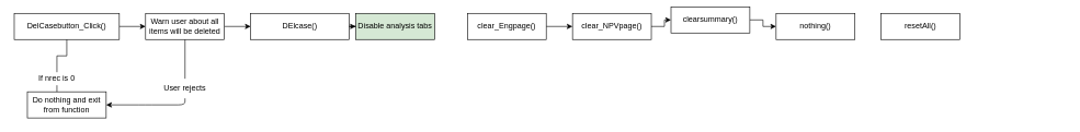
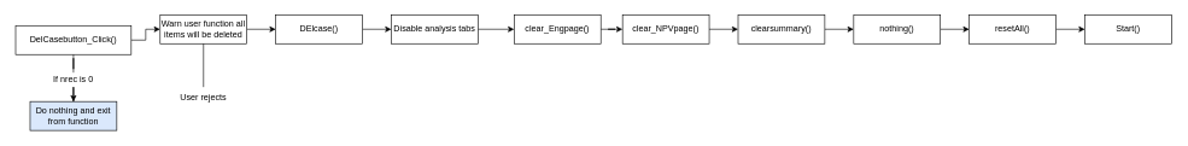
  <mxCell id="0" />
  <mxCell id="1" parent="0" />
  <mxCell id="2" style="edgeStyle=orthogonalEdgeStyle;rounded=0;orthogonalLoop=1;jettySize=auto;html=1;startArrow=none;" edge="1" parent="1" source="6" target="5"><mxGeometry relative="1" as="geometry" /></mxCell>
  <mxCell id="3" style="edgeStyle=orthogonalEdgeStyle;rounded=0;orthogonalLoop=1;jettySize=auto;html=1;entryX=0;entryY=0.5;entryDx=0;entryDy=0;" edge="1" parent="1" source="4" target="9"><mxGeometry relative="1" as="geometry" /></mxCell>
- <mxCell id="4" value="DelCasebutton_Click()" style="rounded=0;whiteSpace=wrap;html=1;" vertex="1" parent="1"><mxGeometry x="20" y="20" width="160" height="40" as="geometry" /></mxCell>
- <mxCell id="5" value="Do nothing and exit from function" style="rounded=0;whiteSpace=wrap;html=1;" vertex="1" parent="1"><mxGeometry x="40" y="140" width="120" height="40" as="geometry" /></mxCell>
- <mxCell id="6" value="If nrec is 0" style="text;html=1;strokeColor=none;fillColor=none;align=center;verticalAlign=middle;whiteSpace=wrap;rounded=0;" vertex="1" parent="1"><mxGeometry x="55" y="110" width="60" height="20" as="geometry" /></mxCell>
+ <mxCell id="4" value="DelCasebutton_Click()" style="rounded=0;whiteSpace=wrap;html=1;" vertex="1" parent="1"><mxGeometry x="20" y="35" width="160" height="40" as="geometry" /></mxCell>
+ <mxCell id="5" value="Do nothing and exit from function" style="rounded=0;whiteSpace=wrap;html=1;fillColor=#dae8fc;" vertex="1" parent="1"><mxGeometry x="40" y="140" width="120" height="40" as="geometry" /></mxCell>
+ <mxCell id="6" value="If nrec is 0" style="text;html=1;strokeColor=none;fillColor=none;align=center;verticalAlign=middle;whiteSpace=wrap;rounded=0;" vertex="1" parent="1"><mxGeometry x="70" y="100" width="60" height="20" as="geometry" /></mxCell>
  <mxCell id="7" value="" style="edgeStyle=orthogonalEdgeStyle;rounded=0;orthogonalLoop=1;jettySize=auto;html=1;endArrow=none;" edge="1" parent="1" source="4" target="6"><mxGeometry relative="1" as="geometry"><mxPoint x="100" y="60" as="sourcePoint" /><mxPoint x="100" y="150" as="targetPoint" /></mxGeometry></mxCell>
  <mxCell id="8" style="edgeStyle=orthogonalEdgeStyle;rounded=0;orthogonalLoop=1;jettySize=auto;html=1;entryX=0;entryY=0.5;entryDx=0;entryDy=0;" edge="1" parent="1" source="9" target="14"><mxGeometry relative="1" as="geometry" /></mxCell>
- <mxCell id="9" value="Warn user about all items will be deleted" style="rounded=0;whiteSpace=wrap;html=1;" vertex="1" parent="1"><mxGeometry x="220" y="20" width="120" height="40" as="geometry" /></mxCell>
- <mxCell id="10" value="" style="endArrow=classic;html=1;exitX=0.5;exitY=1;exitDx=0;exitDy=0;entryX=1;entryY=0.5;entryDx=0;entryDy=0;startArrow=none;" edge="1" parent="1" source="11" target="5"><mxGeometry width="50" height="50" relative="1" as="geometry"><mxPoint x="330" y="150" as="sourcePoint" /><mxPoint x="160" y="170" as="targetPoint" /><Array as="points"><mxPoint x="280" y="160" /><mxPoint x="220" y="160" /></Array></mxGeometry></mxCell>
+ <mxCell id="9" value="Warn user function all items will be deleted" style="rounded=0;whiteSpace=wrap;html=1;" vertex="1" parent="1"><mxGeometry x="220" y="20" width="120" height="40" as="geometry" /></mxCell>
  <mxCell id="11" value="User rejects" style="text;html=1;strokeColor=none;fillColor=none;align=center;verticalAlign=middle;whiteSpace=wrap;rounded=0;" vertex="1" parent="1"><mxGeometry x="245" y="120" width="70" height="30" as="geometry" /></mxCell>
  <mxCell id="12" value="" style="endArrow=none;html=1;exitX=0.5;exitY=1;exitDx=0;exitDy=0;entryX=0.5;entryY=0;entryDx=0;entryDy=0;" edge="1" parent="1" source="9" target="11"><mxGeometry width="50" height="50" relative="1" as="geometry"><mxPoint x="320" y="60" as="sourcePoint" /><mxPoint x="160" y="160" as="targetPoint" /><Array as="points" /></mxGeometry></mxCell>
  <mxCell id="13" style="edgeStyle=orthogonalEdgeStyle;rounded=0;orthogonalLoop=1;jettySize=auto;html=1;entryX=0;entryY=0.5;entryDx=0;entryDy=0;" edge="1" parent="1" source="14" target="16"><mxGeometry relative="1" as="geometry" /></mxCell>
- <mxCell id="14" value="DElcase()" style="rounded=0;whiteSpace=wrap;html=1;" vertex="1" parent="1"><mxGeometry x="380" y="20" width="150" height="40" as="geometry" /></mxCell>
- <mxCell id="16" value="Disable analysis tabs" style="rounded=0;whiteSpace=wrap;html=1;fillColor=#d5e8d4;" vertex="1" parent="1"><mxGeometry x="540" y="20" width="120" height="40" as="geometry" /></mxCell>
+ <mxCell id="14" value="DElcase()" style="rounded=0;whiteSpace=wrap;html=1;" vertex="1" parent="1"><mxGeometry x="380" y="20" width="120" height="40" as="geometry" /></mxCell>
+ <mxCell id="15" style="edgeStyle=orthogonalEdgeStyle;rounded=0;orthogonalLoop=1;jettySize=auto;html=1;" edge="1" parent="1" source="16" target="18"><mxGeometry relative="1" as="geometry" /></mxCell>
+ <mxCell id="16" value="Disable analysis tabs" style="rounded=0;whiteSpace=wrap;html=1;" vertex="1" parent="1"><mxGeometry x="540" y="20" width="120" height="40" as="geometry" /></mxCell>
  <mxCell id="17" style="edgeStyle=orthogonalEdgeStyle;rounded=0;orthogonalLoop=1;jettySize=auto;html=1;" edge="1" parent="1" source="18" target="20"><mxGeometry relative="1" as="geometry" /></mxCell>
  <mxCell id="18" value="clear_Engpage()" style="rounded=0;whiteSpace=wrap;html=1;" vertex="1" parent="1"><mxGeometry x="710" y="20" width="120" height="40" as="geometry" /></mxCell>
  <mxCell id="19" style="edgeStyle=orthogonalEdgeStyle;rounded=0;orthogonalLoop=1;jettySize=auto;html=1;" edge="1" parent="1" source="20" target="22"><mxGeometry relative="1" as="geometry" /></mxCell>
- <mxCell id="20" value="clear_NPVpage()" style="rounded=0;whiteSpace=wrap;html=1;" vertex="1" parent="1"><mxGeometry x="870" y="20" width="120" height="40" as="geometry" /></mxCell>
+ <mxCell id="20" value="clear_NPVpage()" style="rounded=0;whiteSpace=wrap;html=1;" vertex="1" parent="1"><mxGeometry x="860" y="20" width="120" height="40" as="geometry" /></mxCell>
  <mxCell id="21" style="edgeStyle=orthogonalEdgeStyle;rounded=0;orthogonalLoop=1;jettySize=auto;html=1;" edge="1" parent="1" source="22" target="24"><mxGeometry relative="1" as="geometry" /></mxCell>
- <mxCell id="22" value="clearsummary()" style="rounded=0;whiteSpace=wrap;html=1;" vertex="1" parent="1"><mxGeometry x="1020" y="10" width="120" height="40" as="geometry" /></mxCell>
+ <mxCell id="22" value="clearsummary()" style="rounded=0;whiteSpace=wrap;html=1;" vertex="1" parent="1"><mxGeometry x="1020" y="20" width="120" height="40" as="geometry" /></mxCell>
+ <mxCell id="23" style="edgeStyle=orthogonalEdgeStyle;rounded=0;orthogonalLoop=1;jettySize=auto;html=1;" edge="1" parent="1" source="24" target="26"><mxGeometry relative="1" as="geometry" /></mxCell>
  <mxCell id="24" value="nothing()" style="rounded=0;whiteSpace=wrap;html=1;" vertex="1" parent="1"><mxGeometry x="1180" y="20" width="120" height="40" as="geometry" /></mxCell>
+ <mxCell id="25" style="edgeStyle=orthogonalEdgeStyle;rounded=0;orthogonalLoop=1;jettySize=auto;html=1;" edge="1" parent="1" source="26" target="27"><mxGeometry relative="1" as="geometry" /></mxCell>
  <mxCell id="26" value="resetAll()" style="rounded=0;whiteSpace=wrap;html=1;" vertex="1" parent="1"><mxGeometry x="1340" y="20" width="120" height="40" as="geometry" /></mxCell>
+ <mxCell id="27" value="Start()" style="rounded=0;whiteSpace=wrap;html=1;" vertex="1" parent="1"><mxGeometry x="1500" y="20" width="120" height="40" as="geometry" /></mxCell>
